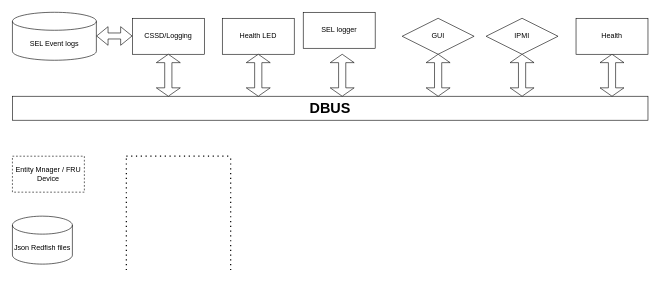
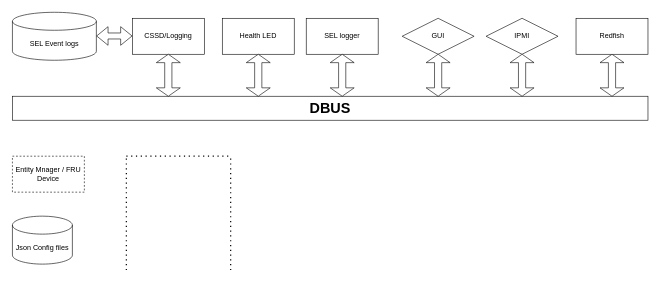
  <mxCell id="0" />
  <mxCell id="1" parent="0" />
  <mxCell id="2" value="Health LED" style="rounded=0;whiteSpace=wrap;html=1;" vertex="1" parent="1"><mxGeometry x="370" y="30" width="120" height="60" as="geometry" /></mxCell>
  <mxCell id="3" value="CSSD/Logging" style="rounded=0;whiteSpace=wrap;html=1;" vertex="1" parent="1"><mxGeometry x="220" y="30" width="120" height="60" as="geometry" /></mxCell>
- <mxCell id="4" value="SEL logger" style="rounded=0;whiteSpace=wrap;html=1;" vertex="1" parent="1"><mxGeometry x="505" y="20" width="120" height="60" as="geometry" /></mxCell>
+ <mxCell id="4" value="SEL logger" style="rounded=0;whiteSpace=wrap;html=1;" vertex="1" parent="1"><mxGeometry x="510" y="30" width="120" height="60" as="geometry" /></mxCell>
  <mxCell id="5" value="GUI" style="rhombus;whiteSpace=wrap;html=1;" vertex="1" parent="1"><mxGeometry x="670" y="30" width="120" height="60" as="geometry" /></mxCell>
  <mxCell id="6" value="Entity Mnager / FRU Device" style="rounded=0;whiteSpace=wrap;html=1;dashed=1;" vertex="1" parent="1"><mxGeometry x="20" y="260" width="120" height="60" as="geometry" /></mxCell>
  <mxCell id="7" value="IPMI" style="rhombus;whiteSpace=wrap;html=1;" vertex="1" parent="1"><mxGeometry x="810" y="30" width="120" height="60" as="geometry" /></mxCell>
  <mxCell id="8" value="&lt;h1&gt;DBUS&lt;/h1&gt;" style="whiteSpace=wrap;html=1;rounded=0;" vertex="1" parent="1"><mxGeometry x="20" y="160" width="1060" height="40" as="geometry" /></mxCell>
  <mxCell id="9" value="SEL Event logs" style="shape=cylinder3;whiteSpace=wrap;html=1;boundedLbl=1;backgroundOutline=1;size=15;" vertex="1" parent="1"><mxGeometry x="20" y="20" width="140" height="80" as="geometry" /></mxCell>
- <mxCell id="10" value="Health" style="rounded=0;whiteSpace=wrap;html=1;" vertex="1" parent="1"><mxGeometry x="960" y="30" width="120" height="60" as="geometry" /></mxCell>
+ <mxCell id="10" value="Redfish" style="rounded=0;whiteSpace=wrap;html=1;" vertex="1" parent="1"><mxGeometry x="960" y="30" width="120" height="60" as="geometry" /></mxCell>
  <mxCell id="11" value="" style="shape=flexArrow;endArrow=classic;startArrow=classic;html=1;rounded=0;" edge="1" parent="1"><mxGeometry width="100" height="100" relative="1" as="geometry"><mxPoint x="160" y="59.5" as="sourcePoint" /><mxPoint x="220" y="59.5" as="targetPoint" /></mxGeometry></mxCell>
- <mxCell id="12" value="Json Redfish files" style="shape=cylinder3;whiteSpace=wrap;html=1;boundedLbl=1;backgroundOutline=1;size=15;" vertex="1" parent="1"><mxGeometry x="20" y="360" width="100" height="80" as="geometry" /></mxCell>
+ <mxCell id="12" value="Json Config files" style="shape=cylinder3;whiteSpace=wrap;html=1;boundedLbl=1;backgroundOutline=1;size=15;" vertex="1" parent="1"><mxGeometry x="20" y="360" width="100" height="80" as="geometry" /></mxCell>
  <mxCell id="13" value="" style="endArrow=none;dashed=1;html=1;dashPattern=1 3;strokeWidth=2;rounded=0;" edge="1" parent="1"><mxGeometry width="50" height="50" relative="1" as="geometry"><mxPoint x="210" y="450" as="sourcePoint" /><mxPoint x="210" y="260" as="targetPoint" /></mxGeometry></mxCell>
  <mxCell id="14" value="" style="endArrow=none;dashed=1;html=1;dashPattern=1 3;strokeWidth=2;rounded=0;" edge="1" parent="1"><mxGeometry width="50" height="50" relative="1" as="geometry"><mxPoint x="384" y="450" as="sourcePoint" /><mxPoint x="384" y="260" as="targetPoint" /></mxGeometry></mxCell>
  <mxCell id="15" value="" style="endArrow=none;dashed=1;html=1;dashPattern=1 3;strokeWidth=2;rounded=0;" edge="1" parent="1"><mxGeometry width="50" height="50" relative="1" as="geometry"><mxPoint x="210" y="260" as="sourcePoint" /><mxPoint x="385" y="260" as="targetPoint" /></mxGeometry></mxCell>
  <mxCell id="16" value="" style="shape=doubleArrow;direction=south;whiteSpace=wrap;html=1;" vertex="1" parent="1"><mxGeometry x="260" y="90" width="40" height="70" as="geometry" /></mxCell>
  <mxCell id="17" value="" style="shape=doubleArrow;direction=south;whiteSpace=wrap;html=1;" vertex="1" parent="1"><mxGeometry x="710" y="90" width="40" height="70" as="geometry" /></mxCell>
  <mxCell id="18" value="" style="shape=doubleArrow;direction=south;whiteSpace=wrap;html=1;" vertex="1" parent="1"><mxGeometry x="550" y="90" width="40" height="70" as="geometry" /></mxCell>
  <mxCell id="19" value="" style="shape=doubleArrow;direction=south;whiteSpace=wrap;html=1;" vertex="1" parent="1"><mxGeometry x="410" y="90" width="40" height="70" as="geometry" /></mxCell>
  <mxCell id="20" value="" style="shape=doubleArrow;direction=south;whiteSpace=wrap;html=1;" vertex="1" parent="1"><mxGeometry x="1000" y="90" width="40" height="70" as="geometry" /></mxCell>
  <mxCell id="21" value="" style="shape=doubleArrow;direction=south;whiteSpace=wrap;html=1;" vertex="1" parent="1"><mxGeometry x="850" y="90" width="40" height="70" as="geometry" /></mxCell>
